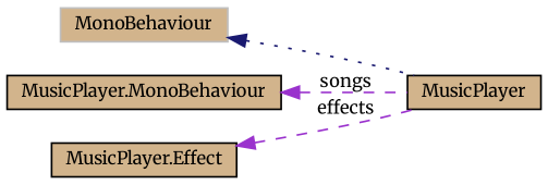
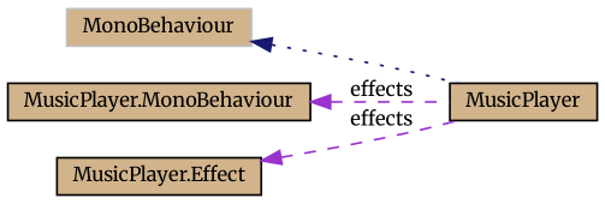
  digraph {
    fontname=Merriweather
    rankdir=LR
    node [color=black fillcolor=tan fontname=Merriweather fontsize=10 shape=record style=filled]
    edge [color=darkorchid3 dir=back fontname=Merriweather fontsize=10 labelfontname=Helvetica labelfontsize=10 style=dashed]
    n1 [fontcolor=black height=0.2 label=MusicPlayer width=0.4]
    n2 [color=grey75 height=0.2 label=MonoBehaviour width=0.4]
    n3 [height=0.2 label="MusicPlayer.MonoBehaviour" width=0.4]
    n4 [height=0.2 label="MusicPlayer.Effect" width=0.4]
    n2 -> n1 [color=midnightblue style=dotted]
-   n3 -> n1 [label=" songs"]
+   n3 -> n1 [label=" effects"]
    n4 -> n1 [label=" effects"]
  }
